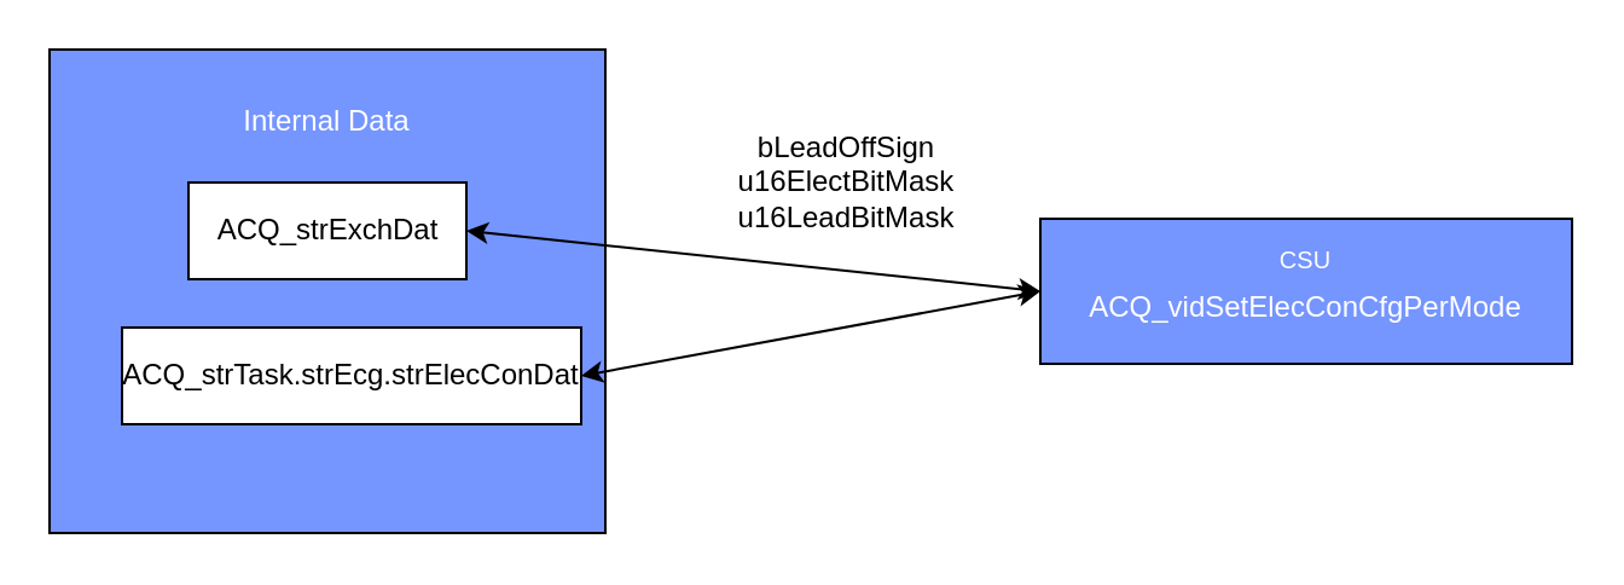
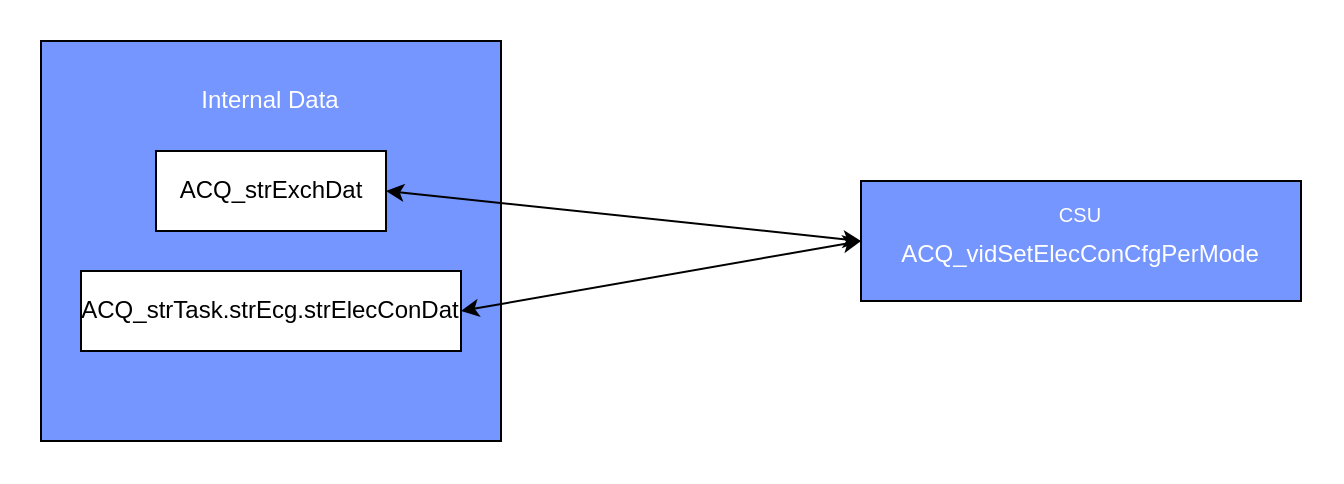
  <mxCell id="0" />
  <mxCell id="1" parent="0" />
  <mxCell id="2" value="" style="rounded=0;whiteSpace=wrap;html=1;align=left;fillColor=light-dark(#7595FF,var(--ge-dark-color, #121212));" vertex="1" parent="1"><mxGeometry x="20" y="20" width="230" height="200" as="geometry" /></mxCell>
  <mxCell id="3" value="&lt;font style=&quot;color: rgb(255, 255, 255);&quot;&gt;&lt;sup&gt;CSU&lt;br&gt;&lt;/sup&gt;&lt;/font&gt;&lt;span style=&quot;vertical-align: super; color: light-dark(rgb(255, 255, 255), rgb(18, 18, 18)); background-color: transparent;&quot;&gt;ACQ_vidSetElecConCfgPerMode&lt;/span&gt;" style="whiteSpace=wrap;html=1;fillColor=light-dark(#7595FF,var(--ge-dark-color, #121212));strokeColor=light-dark(#000000,#FFFFFF);rounded=0;" vertex="1" parent="1"><mxGeometry x="430" y="90" width="220" height="60" as="geometry" /></mxCell>
  <mxCell id="4" value="ACQ_strExchDat" style="rounded=0;whiteSpace=wrap;html=1;" vertex="1" parent="1"><mxGeometry x="77.5" y="75" width="115" height="40" as="geometry" /></mxCell>
  <mxCell id="5" value="&lt;font style=&quot;color: rgb(255, 255, 255);&quot;&gt;Internal Data&lt;/font&gt;" style="text;strokeColor=none;align=center;fillColor=none;html=1;verticalAlign=middle;whiteSpace=wrap;rounded=0;" vertex="1" parent="1"><mxGeometry x="65" y="35" width="140" height="30" as="geometry" /></mxCell>
  <mxCell id="6" value="" style="endArrow=classic;startArrow=classic;html=1;rounded=0;exitX=1;exitY=0.5;exitDx=0;exitDy=0;entryX=0;entryY=0.5;entryDx=0;entryDy=0;" edge="1" parent="1" source="4" target="3"><mxGeometry width="50" height="50" relative="1" as="geometry"><mxPoint x="350" y="55" as="sourcePoint" /><mxPoint x="400" y="5" as="targetPoint" /></mxGeometry></mxCell>
- <mxCell id="7" value="ACQ_strTask.strEcg.strElecConDat" style="rounded=0;whiteSpace=wrap;html=1;" vertex="1" parent="1"><mxGeometry x="50" y="135" width="190" height="40" as="geometry" /></mxCell>
+ <mxCell id="7" value="ACQ_strTask.strEcg.strElecConDat" style="rounded=0;whiteSpace=wrap;html=1;" vertex="1" parent="1"><mxGeometry x="40" y="135" width="190" height="40" as="geometry" /></mxCell>
  <mxCell id="8" value="" style="endArrow=classic;startArrow=classic;html=1;rounded=0;exitX=1;exitY=0.5;exitDx=0;exitDy=0;entryX=0;entryY=0.5;entryDx=0;entryDy=0;" edge="1" parent="1" source="7" target="3"><mxGeometry width="50" height="50" relative="1" as="geometry"><mxPoint x="203" y="105" as="sourcePoint" /><mxPoint x="440" y="130" as="targetPoint" /></mxGeometry></mxCell>
- <mxCell id="9" value="&lt;font style=&quot;color: rgb(0, 0, 0);&quot;&gt;bLeadOffSign&lt;/font&gt;&lt;div&gt;&lt;font style=&quot;color: rgb(0, 0, 0);&quot;&gt;u16ElectBitMask&lt;br&gt;u16LeadBitMask&lt;/font&gt;&lt;/div&gt;" style="text;strokeColor=none;align=center;fillColor=none;html=1;verticalAlign=middle;whiteSpace=wrap;rounded=0;" vertex="1" parent="1"><mxGeometry x="280" y="60" width="140" height="30" as="geometry" /></mxCell>
